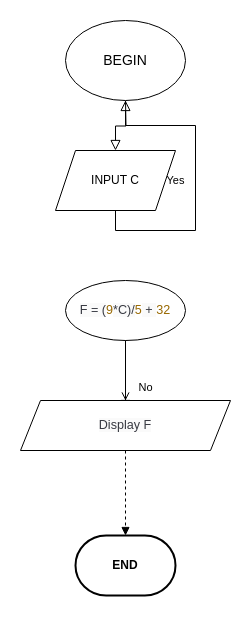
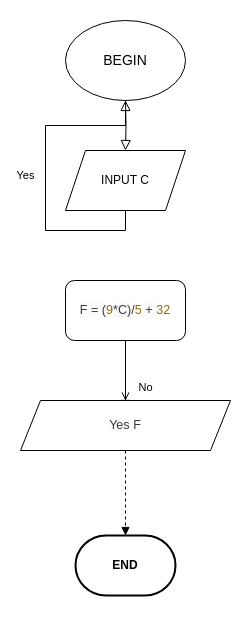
  <mxCell id="0" />
  <mxCell id="1" parent="0" />
  <mxCell id="2" value="" style="rounded=0;html=1;jettySize=auto;orthogonalLoop=1;fontSize=11;endArrow=block;endFill=0;endSize=8;strokeWidth=1;shadow=0;labelBackgroundColor=none;edgeStyle=orthogonalEdgeStyle;entryX=0.5;entryY=0;entryDx=0;entryDy=0;" parent="1" target="6" edge="1"><mxGeometry relative="1" as="geometry"><mxPoint x="125" y="100" as="sourcePoint" /><mxPoint x="125" y="150" as="targetPoint" /></mxGeometry></mxCell>
  <mxCell id="3" value="Yes" style="rounded=0;html=1;jettySize=auto;orthogonalLoop=1;fontSize=11;endArrow=block;endFill=0;endSize=8;strokeWidth=1;shadow=0;labelBackgroundColor=none;edgeStyle=orthogonalEdgeStyle;exitX=0.5;exitY=1;exitDx=0;exitDy=0;" parent="1" source="6" target="5" edge="1"><mxGeometry y="20" relative="1" as="geometry"><mxPoint as="offset" /><mxPoint x="125" y="230" as="sourcePoint" /><mxPoint x="125" y="270" as="targetPoint" /></mxGeometry></mxCell>
  <mxCell id="4" value="No" style="rounded=0;html=1;jettySize=auto;orthogonalLoop=1;fontSize=11;endArrow=block;endFill=0;endSize=8;strokeWidth=1;shadow=0;labelBackgroundColor=none;edgeStyle=orthogonalEdgeStyle;exitX=0.5;exitY=1;exitDx=0;exitDy=0;" parent="1" source="7" edge="1"><mxGeometry x="0.333" y="20" relative="1" as="geometry"><mxPoint as="offset" /><mxPoint x="125" y="350" as="sourcePoint" /><mxPoint x="125" y="410" as="targetPoint" /></mxGeometry></mxCell>
  <mxCell id="5" value="&lt;font style=&quot;font-size: 14px&quot;&gt;BEGIN&lt;/font&gt;" style="ellipse;whiteSpace=wrap;html=1;" vertex="1" parent="1"><mxGeometry x="65" y="20" width="120" height="80" as="geometry" /></mxCell>
- <mxCell id="6" value="INPUT C" style="shape=parallelogram;perimeter=parallelogramPerimeter;whiteSpace=wrap;html=1;fixedSize=1;" vertex="1" parent="1"><mxGeometry x="55" y="150" width="120" height="60" as="geometry" /></mxCell>
- <mxCell id="7" value="&#10;&#10;&lt;span style=&quot;color: rgb(56, 58, 66); font-size: 12.6px; font-style: normal; font-weight: 400; letter-spacing: normal; text-align: left; text-indent: 0px; text-transform: none; word-spacing: 0px; background-color: rgb(250, 250, 250); display: inline; float: none;&quot;&gt;F = (&lt;/span&gt;&lt;span class=&quot;hljs-number&quot; style=&quot;box-sizing: border-box; color: rgb(152, 104, 1); font-size: 12.6px; font-style: normal; font-weight: 400; letter-spacing: normal; text-align: left; text-indent: 0px; text-transform: none; word-spacing: 0px;&quot;&gt;&lt;span class=&quot;hljs-number&quot; style=&quot;box-sizing: border-box ; color: rgb(152 , 104 , 1)&quot;&gt;9&lt;/span&gt;&lt;/span&gt;&lt;span style=&quot;color: rgb(56, 58, 66); font-size: 12.6px; font-style: normal; font-weight: 400; letter-spacing: normal; text-align: left; text-indent: 0px; text-transform: none; word-spacing: 0px; background-color: rgb(250, 250, 250); display: inline; float: none;&quot;&gt;*C)/&lt;/span&gt;&lt;span class=&quot;hljs-number&quot; style=&quot;box-sizing: border-box; color: rgb(152, 104, 1); font-size: 12.6px; font-style: normal; font-weight: 400; letter-spacing: normal; text-align: left; text-indent: 0px; text-transform: none; word-spacing: 0px;&quot;&gt;&lt;span class=&quot;hljs-number&quot; style=&quot;box-sizing: border-box ; color: rgb(152 , 104 , 1)&quot;&gt;5&lt;/span&gt;&lt;/span&gt;&lt;span style=&quot;color: rgb(56, 58, 66); font-size: 12.6px; font-style: normal; font-weight: 400; letter-spacing: normal; text-align: left; text-indent: 0px; text-transform: none; word-spacing: 0px; background-color: rgb(250, 250, 250); display: inline; float: none;&quot;&gt; + &lt;/span&gt;&lt;span class=&quot;hljs-number&quot; style=&quot;box-sizing: border-box; color: rgb(152, 104, 1); font-size: 12.6px; font-style: normal; font-weight: 400; letter-spacing: normal; text-align: left; text-indent: 0px; text-transform: none; word-spacing: 0px;&quot;&gt;&lt;span class=&quot;hljs-number&quot; style=&quot;box-sizing: border-box ; color: rgb(152 , 104 , 1)&quot;&gt;32&lt;/span&gt;&lt;/span&gt;&#10;&#10;" style="ellipse;whiteSpace=wrap;html=1;" vertex="1" parent="1"><mxGeometry x="65" y="280" width="120" height="60" as="geometry" /></mxCell>
+ <mxCell id="6" value="INPUT C" style="shape=parallelogram;perimeter=parallelogramPerimeter;whiteSpace=wrap;html=1;fixedSize=1;" vertex="1" parent="1"><mxGeometry x="65" y="150" width="120" height="60" as="geometry" /></mxCell>
+ <mxCell id="7" value="&#10;&#10;&lt;span style=&quot;color: rgb(56, 58, 66); font-size: 12.6px; font-style: normal; font-weight: 400; letter-spacing: normal; text-align: left; text-indent: 0px; text-transform: none; word-spacing: 0px; background-color: rgb(250, 250, 250); display: inline; float: none;&quot;&gt;F = (&lt;/span&gt;&lt;span class=&quot;hljs-number&quot; style=&quot;box-sizing: border-box; color: rgb(152, 104, 1); font-size: 12.6px; font-style: normal; font-weight: 400; letter-spacing: normal; text-align: left; text-indent: 0px; text-transform: none; word-spacing: 0px;&quot;&gt;&lt;span class=&quot;hljs-number&quot; style=&quot;box-sizing: border-box ; color: rgb(152 , 104 , 1)&quot;&gt;9&lt;/span&gt;&lt;/span&gt;&lt;span style=&quot;color: rgb(56, 58, 66); font-size: 12.6px; font-style: normal; font-weight: 400; letter-spacing: normal; text-align: left; text-indent: 0px; text-transform: none; word-spacing: 0px; background-color: rgb(250, 250, 250); display: inline; float: none;&quot;&gt;*C)/&lt;/span&gt;&lt;span class=&quot;hljs-number&quot; style=&quot;box-sizing: border-box; color: rgb(152, 104, 1); font-size: 12.6px; font-style: normal; font-weight: 400; letter-spacing: normal; text-align: left; text-indent: 0px; text-transform: none; word-spacing: 0px;&quot;&gt;&lt;span class=&quot;hljs-number&quot; style=&quot;box-sizing: border-box ; color: rgb(152 , 104 , 1)&quot;&gt;5&lt;/span&gt;&lt;/span&gt;&lt;span style=&quot;color: rgb(56, 58, 66); font-size: 12.6px; font-style: normal; font-weight: 400; letter-spacing: normal; text-align: left; text-indent: 0px; text-transform: none; word-spacing: 0px; background-color: rgb(250, 250, 250); display: inline; float: none;&quot;&gt; + &lt;/span&gt;&lt;span class=&quot;hljs-number&quot; style=&quot;box-sizing: border-box; color: rgb(152, 104, 1); font-size: 12.6px; font-style: normal; font-weight: 400; letter-spacing: normal; text-align: left; text-indent: 0px; text-transform: none; word-spacing: 0px;&quot;&gt;&lt;span class=&quot;hljs-number&quot; style=&quot;box-sizing: border-box ; color: rgb(152 , 104 , 1)&quot;&gt;32&lt;/span&gt;&lt;/span&gt;&#10;&#10;" style="rounded=1;whiteSpace=wrap;html=1;" vertex="1" parent="1"><mxGeometry x="65" y="280" width="120" height="60" as="geometry" /></mxCell>
  <mxCell id="8" value="" style="edgeStyle=orthogonalEdgeStyle;rounded=0;orthogonalLoop=1;jettySize=auto;html=1;startArrow=open;startFill=0;endArrow=none;endFill=0;" edge="1" parent="1" source="10" target="7"><mxGeometry relative="1" as="geometry" /></mxCell>
  <mxCell id="9" style="edgeStyle=orthogonalEdgeStyle;rounded=0;orthogonalLoop=1;jettySize=auto;html=1;startArrow=none;startFill=0;endArrow=block;endFill=1;entryX=0.5;entryY=0;entryDx=0;entryDy=0;entryPerimeter=0;dashed=1;" edge="1" parent="1" source="10" target="11"><mxGeometry relative="1" as="geometry"><mxPoint x="125" y="510" as="targetPoint" /></mxGeometry></mxCell>
- <mxCell id="10" value="&#10;&#10;&lt;span style=&quot;color: rgb(56, 58, 66); font-size: 12.6px; font-style: normal; font-weight: 400; letter-spacing: normal; text-align: left; text-indent: 0px; text-transform: none; word-spacing: 0px; background-color: rgb(250, 250, 250); display: inline; float: none;&quot;&gt; Display F&lt;/span&gt;&#10;&#10;" style="shape=parallelogram;perimeter=parallelogramPerimeter;whiteSpace=wrap;html=1;fixedSize=1;" vertex="1" parent="1"><mxGeometry x="20" y="400" width="210" height="50" as="geometry" /></mxCell>
+ <mxCell id="10" value="&#10;&#10;&lt;span style=&quot;color: rgb(56, 58, 66); font-size: 12.6px; font-style: normal; font-weight: 400; letter-spacing: normal; text-align: left; text-indent: 0px; text-transform: none; word-spacing: 0px; background-color: rgb(250, 250, 250); display: inline; float: none;&quot;&gt; Yes F&lt;/span&gt;&#10;&#10;" style="shape=parallelogram;perimeter=parallelogramPerimeter;whiteSpace=wrap;html=1;fixedSize=1;" vertex="1" parent="1"><mxGeometry x="20" y="400" width="210" height="50" as="geometry" /></mxCell>
  <mxCell id="11" value="&lt;b&gt;END&lt;/b&gt;" style="strokeWidth=2;html=1;shape=mxgraph.flowchart.terminator;whiteSpace=wrap;" vertex="1" parent="1"><mxGeometry x="75" y="535" width="100" height="60" as="geometry" /></mxCell>
